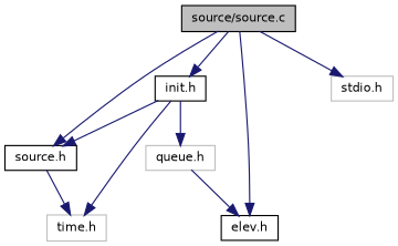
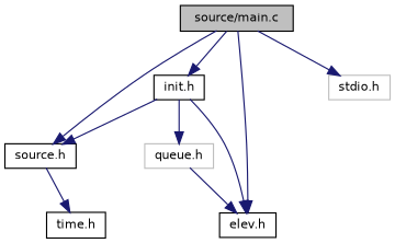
  digraph {
    node [color=black fillcolor=white fontname=Helvetica fontsize=10 shape=record style=filled]
    edge [color=midnightblue fontname=Helvetica fontsize=10 labelfontname=Helvetica labelfontsize=10 style=solid]
-   n1 [fillcolor=grey75 fontcolor=black height=0.2 label="source/source.c" width=0.4]
+   n1 [fillcolor=grey75 fontcolor=black height=0.2 label="source/main.c" width=0.4]
    n2 [height=0.2 label="elev.h" width=0.4]
    n3 [height=0.2 label="init.h" width=0.4]
    n4 [height=0.2 label="source.h" width=0.4]
    n5 [color=grey75 height=0.2 label="stdio.h" width=0.4]
    n6 [color=grey75 height=0.2 label="queue.h" width=0.4]
-   n7 [color=grey75 height=0.2 label="time.h" width=0.4]
+   n7 [height=0.2 label="time.h" width=0.4]
    n1 -> n2
    n1 -> n3
    n1 -> n4
    n1 -> n5
-   n3 -> n7
+   n3 -> n2
    n3 -> n4
    n3 -> n6
    n4 -> n7
    n6 -> n2
  }
